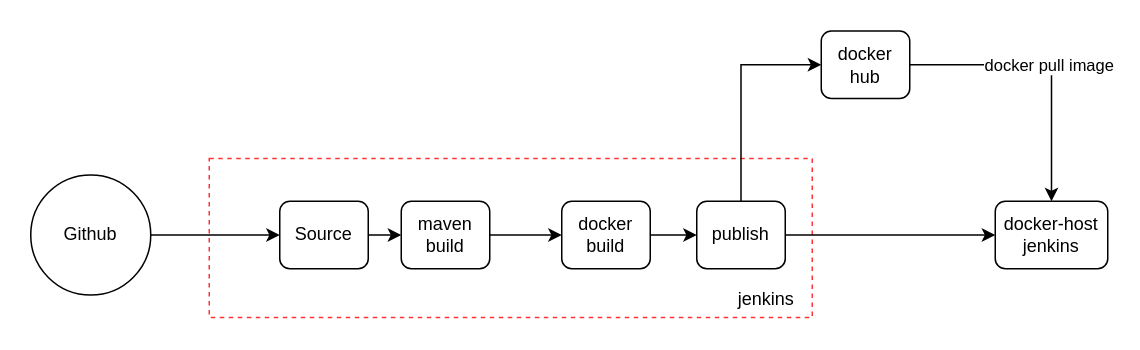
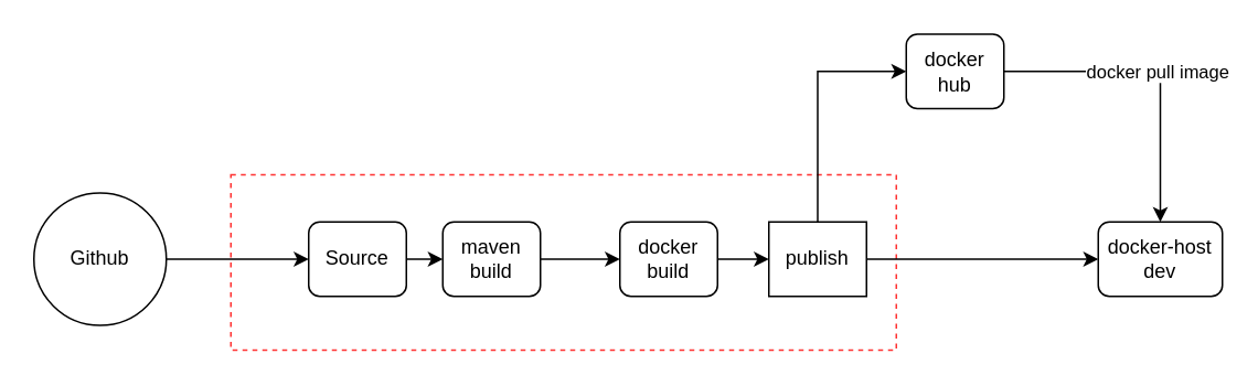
  <mxCell id="0" />
  <mxCell id="1" parent="0" />
  <mxCell id="2" value="" style="rounded=0;whiteSpace=wrap;html=1;dashed=1;strokeColor=#FF3333;" vertex="1" parent="1"><mxGeometry x="139" y="105" width="402" height="106" as="geometry" /></mxCell>
  <mxCell id="3" style="edgeStyle=orthogonalEdgeStyle;rounded=0;orthogonalLoop=1;jettySize=auto;html=1;" edge="1" parent="1" source="4" target="6"><mxGeometry relative="1" as="geometry" /></mxCell>
  <mxCell id="4" value="Github" style="ellipse;whiteSpace=wrap;html=1;aspect=fixed;" vertex="1" parent="1"><mxGeometry x="20" y="116" width="80" height="80" as="geometry" /></mxCell>
  <mxCell id="5" style="edgeStyle=orthogonalEdgeStyle;rounded=0;orthogonalLoop=1;jettySize=auto;html=1;entryX=0;entryY=0.5;entryDx=0;entryDy=0;" edge="1" parent="1" source="6" target="8"><mxGeometry relative="1" as="geometry" /></mxCell>
  <mxCell id="6" value="Source" style="rounded=1;whiteSpace=wrap;html=1;" vertex="1" parent="1"><mxGeometry x="186" y="133.5" width="59" height="45" as="geometry" /></mxCell>
  <mxCell id="7" style="edgeStyle=orthogonalEdgeStyle;rounded=0;orthogonalLoop=1;jettySize=auto;html=1;" edge="1" parent="1" source="8" target="10"><mxGeometry relative="1" as="geometry" /></mxCell>
  <mxCell id="8" value="maven&lt;br&gt;build" style="rounded=1;whiteSpace=wrap;html=1;" vertex="1" parent="1"><mxGeometry x="267" y="133.5" width="59" height="45" as="geometry" /></mxCell>
  <mxCell id="9" style="edgeStyle=orthogonalEdgeStyle;rounded=0;orthogonalLoop=1;jettySize=auto;html=1;" edge="1" parent="1" source="10" target="17"><mxGeometry relative="1" as="geometry" /></mxCell>
  <mxCell id="10" value="docker&lt;br&gt;build" style="rounded=1;whiteSpace=wrap;html=1;" vertex="1" parent="1"><mxGeometry x="374" y="133.5" width="59" height="45" as="geometry" /></mxCell>
  <mxCell id="11" value="docker pull image" style="edgeStyle=orthogonalEdgeStyle;rounded=0;orthogonalLoop=1;jettySize=auto;html=1;entryX=0.5;entryY=0;entryDx=0;entryDy=0;" edge="1" parent="1" source="12" target="13"><mxGeometry relative="1" as="geometry" /></mxCell>
  <mxCell id="12" value="docker&lt;br&gt;hub" style="rounded=1;whiteSpace=wrap;html=1;" vertex="1" parent="1"><mxGeometry x="547" y="20" width="59" height="45" as="geometry" /></mxCell>
- <mxCell id="13" value="docker-host&lt;br&gt;jenkins" style="rounded=1;whiteSpace=wrap;html=1;" vertex="1" parent="1"><mxGeometry x="663" y="133.5" width="75" height="45" as="geometry" /></mxCell>
- <mxCell id="14" value="jenkins" style="text;html=1;align=center;verticalAlign=middle;resizable=0;points=[];autosize=1;strokeColor=none;" vertex="1" parent="1"><mxGeometry x="486" y="190" width="47" height="18" as="geometry" /></mxCell>
+ <mxCell id="13" value="docker-host&lt;br&gt;dev" style="rounded=1;whiteSpace=wrap;html=1;" vertex="1" parent="1"><mxGeometry x="663" y="133.5" width="75" height="45" as="geometry" /></mxCell>
  <mxCell id="15" style="edgeStyle=orthogonalEdgeStyle;rounded=0;orthogonalLoop=1;jettySize=auto;html=1;entryX=0;entryY=0.5;entryDx=0;entryDy=0;" edge="1" parent="1" source="17" target="12"><mxGeometry relative="1" as="geometry"><Array as="points"><mxPoint x="494" y="43" /></Array></mxGeometry></mxCell>
  <mxCell id="16" style="edgeStyle=orthogonalEdgeStyle;rounded=0;orthogonalLoop=1;jettySize=auto;html=1;" edge="1" parent="1" source="17" target="13"><mxGeometry relative="1" as="geometry" /></mxCell>
- <mxCell id="17" value="publish" style="rounded=1;whiteSpace=wrap;html=1;" vertex="1" parent="1"><mxGeometry x="464" y="133.5" width="59" height="45" as="geometry" /></mxCell>
+ <mxCell id="17" value="publish" style="whiteSpace=wrap;html=1;rounded=0;" vertex="1" parent="1"><mxGeometry x="464" y="133.5" width="59" height="45" as="geometry" /></mxCell>
